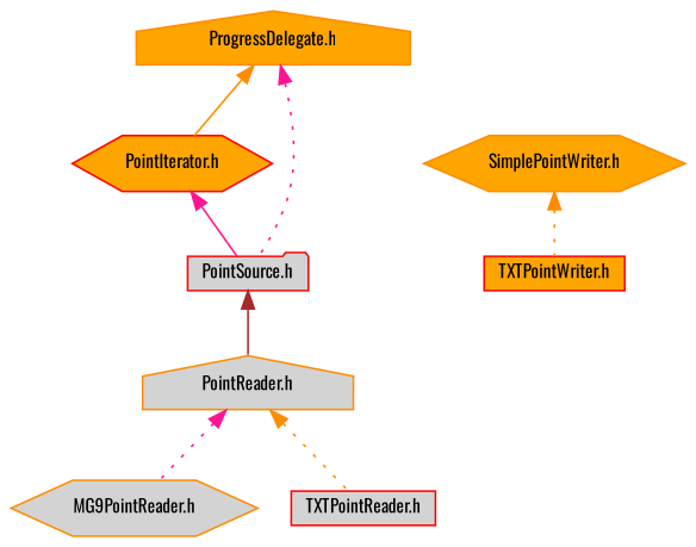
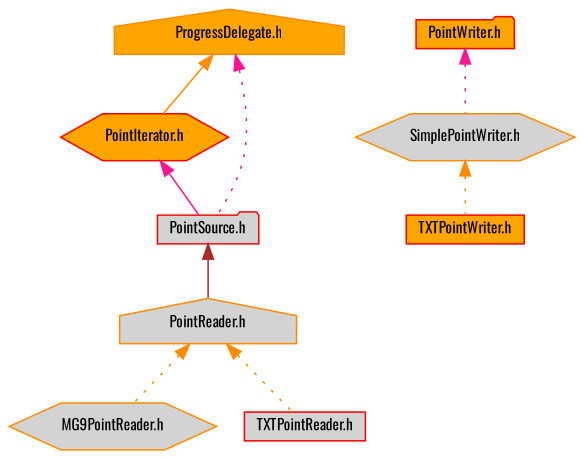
  digraph {
    fontname=Oswald
    node [color=red fillcolor=lightgrey fontname=Oswald fontsize=10 shape=hexagon style=filled]
    edge [color=deeppink dir=back fontname=Oswald fontsize=10 labelfontname=Helvetica labelfontsize=10 style=dotted]
    n1 [color=darkorange fillcolor=orange fontcolor=black height=0.2 label="ProgressDelegate.h" shape=house width=0.4]
    n2 [fillcolor=orange height=0.2 label="PointIterator.h" width=0.4]
    n3 [height=0.2 label="PointSource.h" shape=folder width=0.4]
    n4 [color=darkorange height=0.2 label="PointReader.h" shape=house width=0.4]
    n5 [color=darkorange height=0.2 label="MG9PointReader.h" width=0.4]
    n6 [height=0.2 label="TXTPointReader.h" shape=box width=0.4]
-   n8 [color=darkorange fillcolor=orange height=0.2 label="SimplePointWriter.h" width=0.4]
+   n7 [fillcolor=orange height=0.2 label="PointWriter.h" shape=folder width=0.4]
+   n8 [color=darkorange height=0.2 label="SimplePointWriter.h" width=0.4]
    n9 [fillcolor=orange height=0.2 label="TXTPointWriter.h" shape=box width=0.4]
    n1 -> n2 [color=darkorange style=solid]
    n1 -> n3
    n2 -> n3 [style=solid]
    n3 -> n4 [color=brown style=solid]
-   n4 -> n5
+   n4 -> n5 [color=darkorange]
    n4 -> n6 [color=darkorange]
+   n7 -> n8
    n8 -> n9 [color=darkorange]
  }
